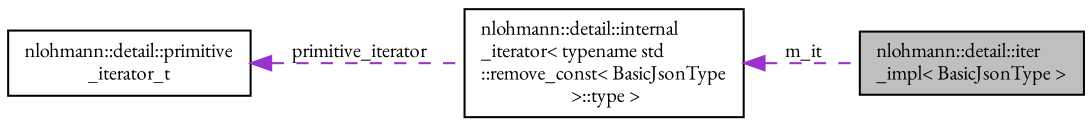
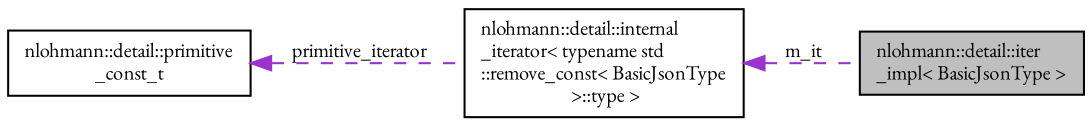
  digraph {
    rankdir=LR
    fontname="EB Garamond"
    node [color=black fillcolor=white fontname="EB Garamond" fontsize=10 shape=record style=filled]
    edge [color=darkorchid3 dir=back fontname="EB Garamond" fontsize=10 labelfontname=Helvetica labelfontsize=10 style=dashed]
    n1 [fillcolor=grey75 fontcolor=black height=0.2 label="nlohmann::detail::iter\l_impl\< BasicJsonType \>" width=0.4]
    n2 [height=0.2 label="nlohmann::detail::internal\l_iterator\< typename std\l::remove_const\< BasicJsonType\l \>::type \>" width=0.4]
-   n3 [height=0.2 label="nlohmann::detail::primitive\l_iterator_t" width=0.4]
+   n3 [height=0.2 label="nlohmann::detail::primitive\l_const_t" width=0.4]
    n2 -> n1 [label=" m_it"]
    n3 -> n2 [label=" primitive_iterator"]
  }
